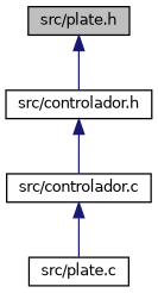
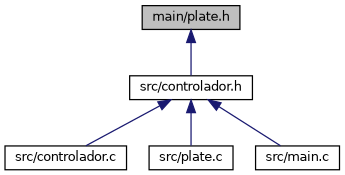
  digraph {
    node [color=black fillcolor=white fontname=Helvetica fontsize=10 shape=record style=filled]
    edge [color=midnightblue dir=back fontname=Helvetica fontsize=10 labelfontname=Helvetica labelfontsize=10 style=solid]
-   n1 [fillcolor=grey75 fontcolor=black height=0.2 label="src/plate.h" width=0.4]
+   n1 [fillcolor=grey75 fontcolor=black height=0.2 label="main/plate.h" width=0.4]
    n2 [height=0.2 label="src/controlador.h" width=0.4]
    n3 [height=0.2 label="src/controlador.c" width=0.4]
    n4 [height=0.2 label="src/plate.c" width=0.4]
+   n5 [height=0.2 label="src/main.c" width=0.4]
    n1 -> n2
    n2 -> n3
-   n3 -> n4
+   n2 -> n4
+   n2 -> n5
  }
